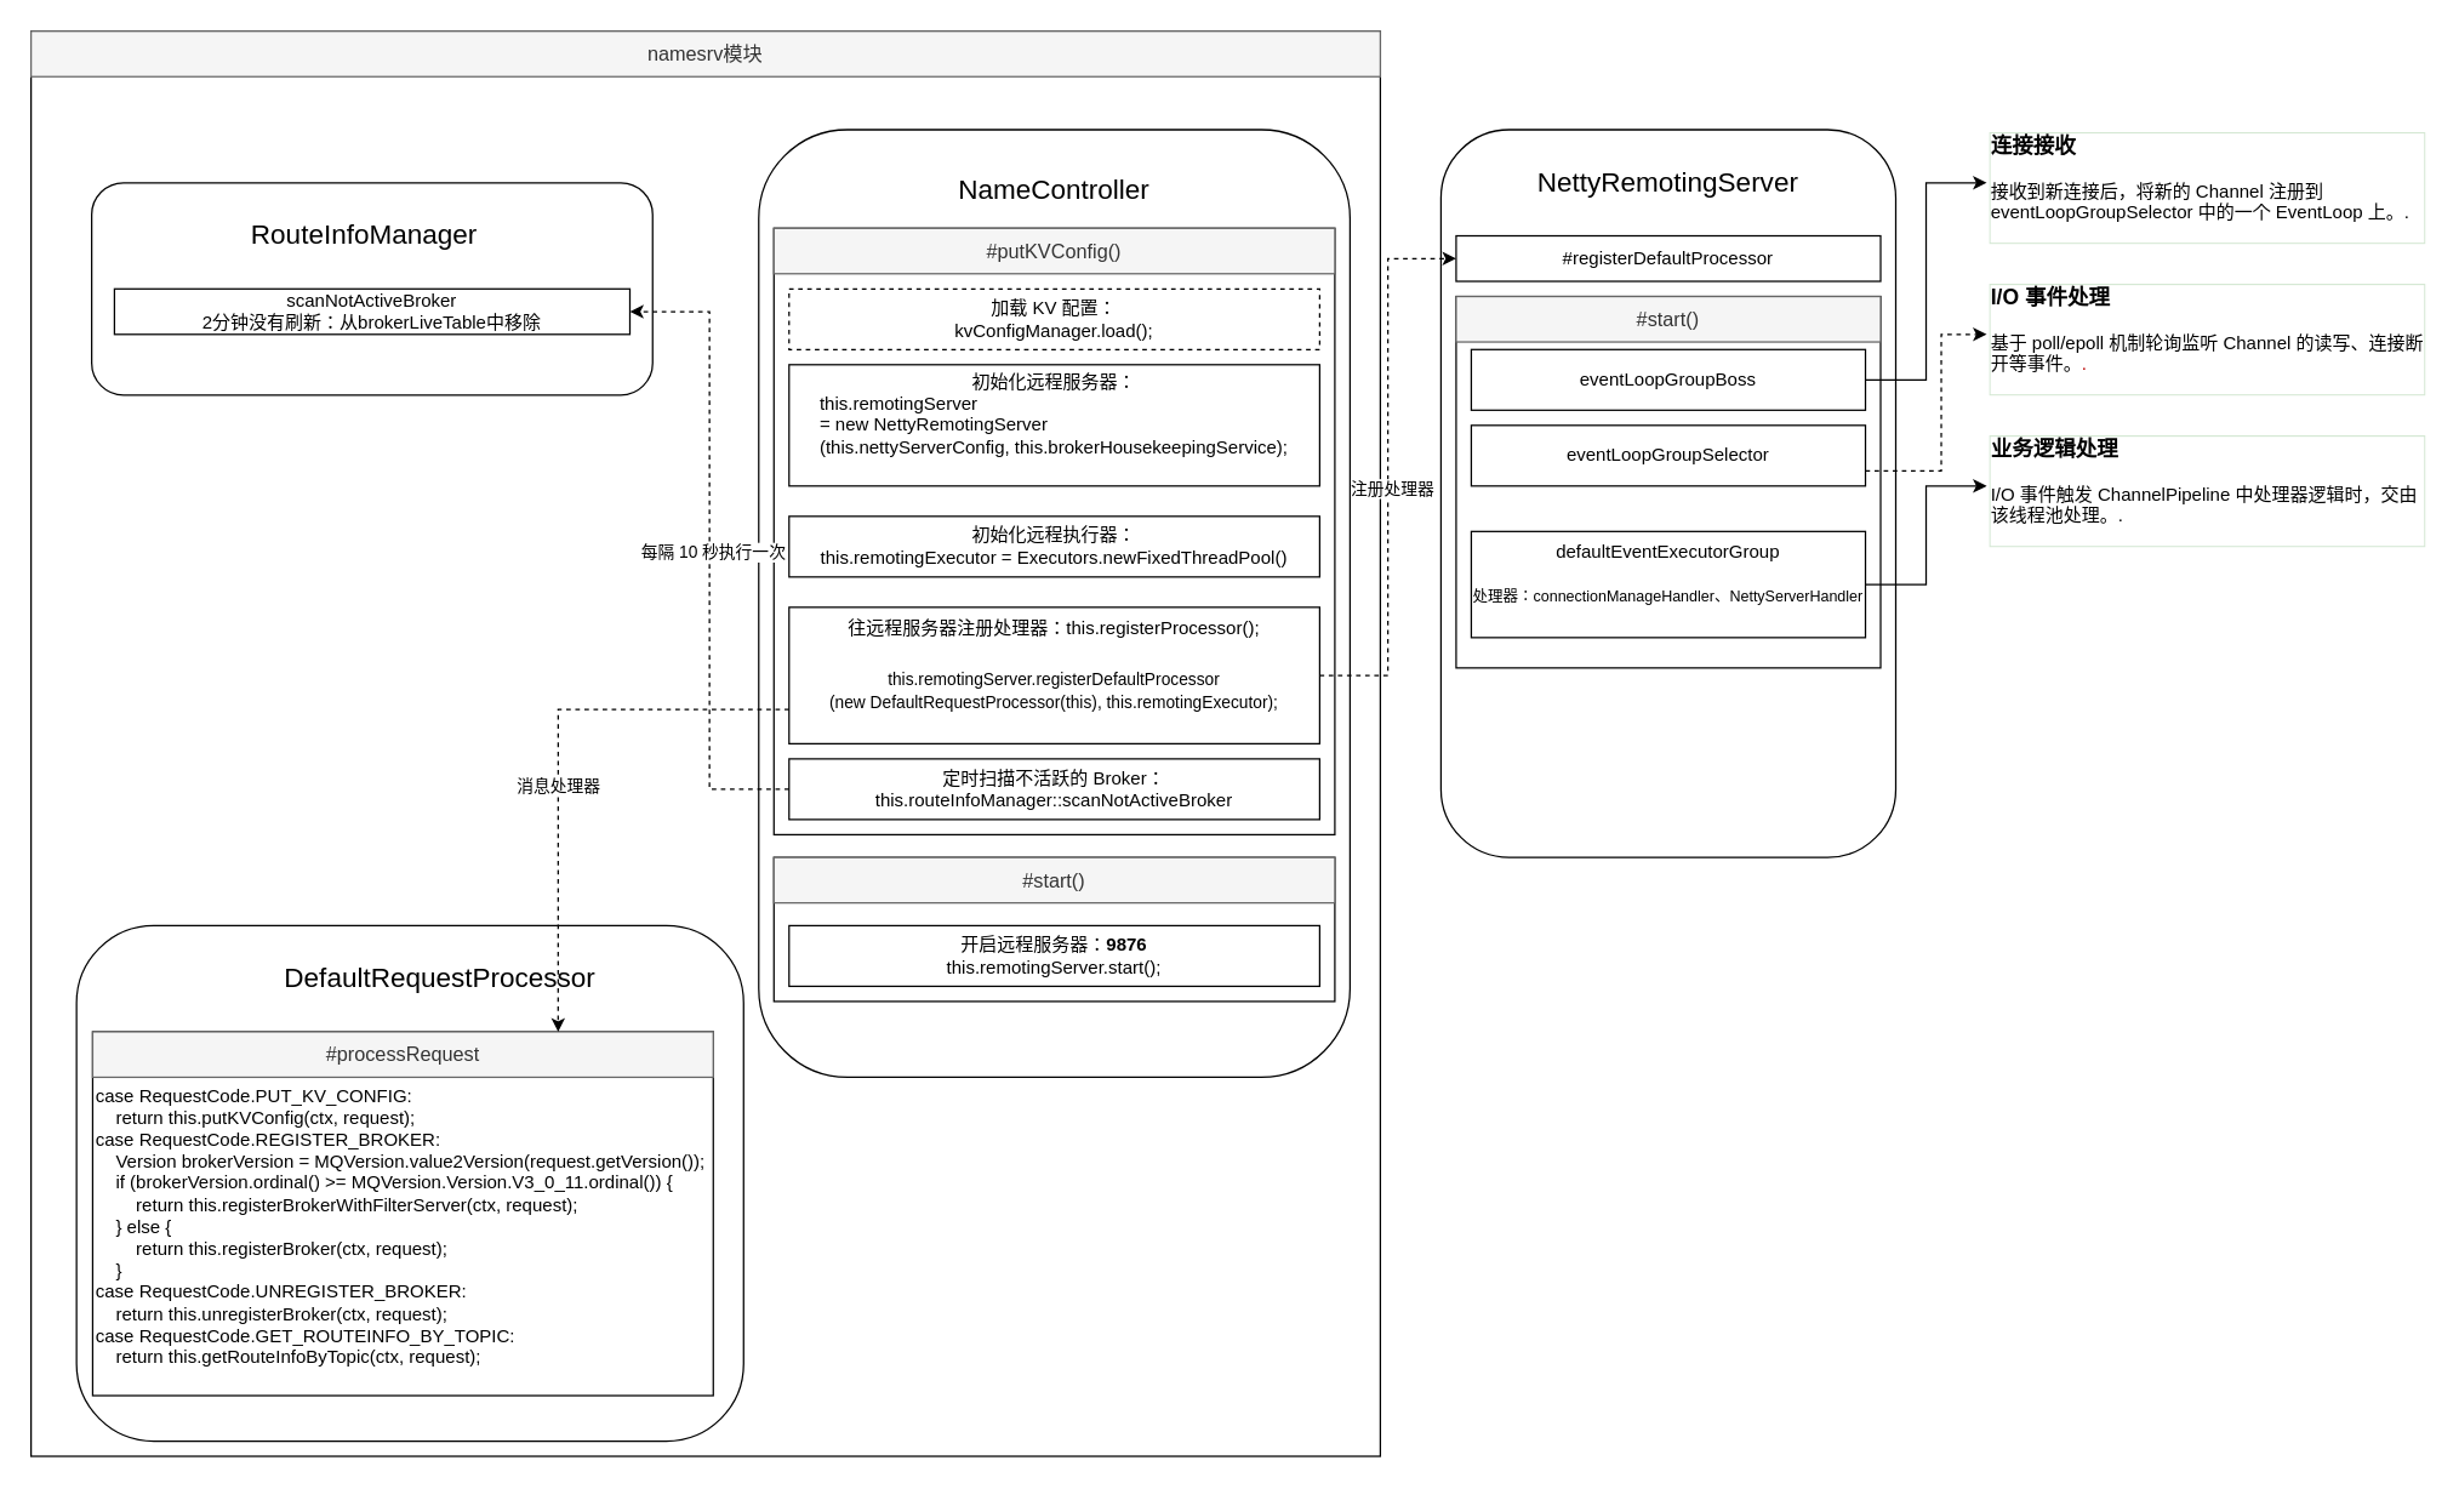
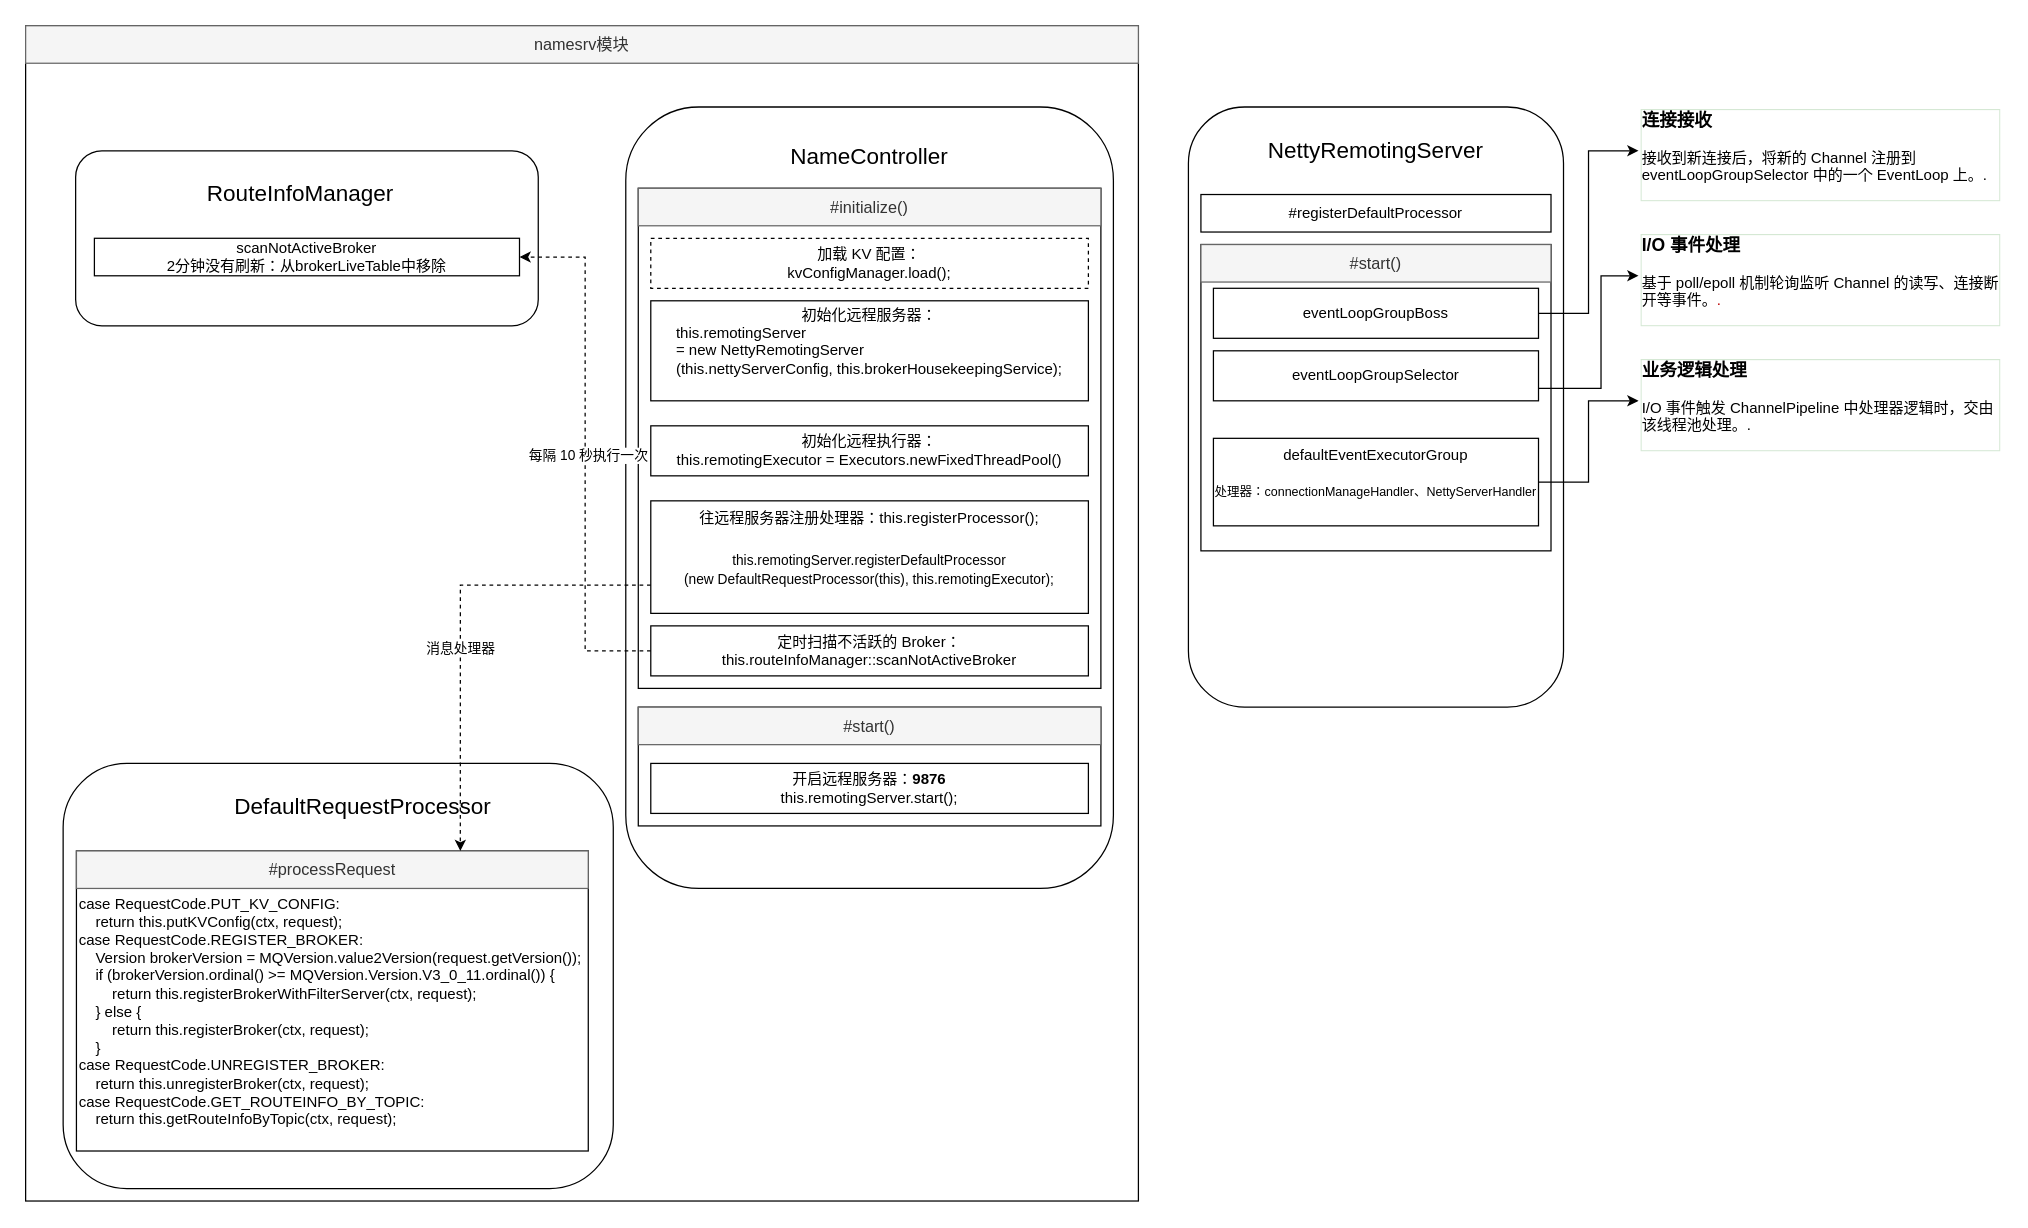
  <mxCell id="0" />
  <mxCell id="1" parent="0" />
  <mxCell id="2" value="" style="rounded=0;whiteSpace=wrap;html=1;" parent="1" vertex="1"><mxGeometry x="20" y="20" width="890" height="940" as="geometry" /></mxCell>
  <mxCell id="3" value="&lt;span style=&quot;font-size: 13px;&quot;&gt;namesrv模块&lt;/span&gt;" style="text;html=1;align=center;verticalAlign=middle;whiteSpace=wrap;rounded=0;labelBackgroundColor=none;textShadow=0;fillColor=#f5f5f5;fontColor=#333333;strokeColor=#666666;" parent="1" vertex="1"><mxGeometry x="20" y="20" width="890" height="30" as="geometry" /></mxCell>
  <mxCell id="4" value="" style="rounded=1;whiteSpace=wrap;html=1;" parent="1" vertex="1"><mxGeometry x="500" y="85" width="390" height="625" as="geometry" /></mxCell>
  <mxCell id="5" value="" style="rounded=0;whiteSpace=wrap;html=1;" parent="1" vertex="1"><mxGeometry x="510" y="150" width="370" height="400" as="geometry" /></mxCell>
  <mxCell id="6" value="加载 KV 配置：&lt;div&gt;kvConfigManager.load();&lt;/div&gt;" style="rounded=0;whiteSpace=wrap;html=1;dashed=1;" parent="1" vertex="1"><mxGeometry x="520" y="190" width="350" height="40" as="geometry" /></mxCell>
  <mxCell id="7" value="&lt;font style=&quot;&quot;&gt;&lt;span style=&quot;font-size: 18px;&quot;&gt;NameController&lt;/span&gt;&lt;br&gt;&lt;/font&gt;" style="text;html=1;align=center;verticalAlign=middle;whiteSpace=wrap;rounded=0;" parent="1" vertex="1"><mxGeometry x="590" y="110" width="210" height="30" as="geometry" /></mxCell>
  <mxCell id="8" value="&lt;div&gt;初始化远程服务器：&lt;/div&gt;&lt;div style=&quot;&quot;&gt;&lt;div style=&quot;text-align: left;&quot;&gt;this.remotingServer&lt;/div&gt;&lt;div style=&quot;&quot;&gt;&lt;div style=&quot;text-align: left;&quot;&gt;&lt;span style=&quot;background-color: transparent; color: light-dark(rgb(0, 0, 0), rgb(255, 255, 255));&quot;&gt;= new NettyRemotingServer&lt;/span&gt;&lt;/div&gt;&lt;div style=&quot;text-align: left;&quot;&gt;&lt;span style=&quot;background-color: transparent; color: light-dark(rgb(0, 0, 0), rgb(255, 255, 255));&quot;&gt;(this.nettyServerConfig, this.brokerHousekeepingService);&lt;/span&gt;&lt;/div&gt;&lt;/div&gt;&lt;/div&gt;&lt;div&gt;&lt;span style=&quot;background-color: transparent; color: light-dark(rgb(0, 0, 0), rgb(255, 255, 255));&quot;&gt;&lt;br&gt;&lt;/span&gt;&lt;/div&gt;" style="rounded=0;whiteSpace=wrap;html=1;" parent="1" vertex="1"><mxGeometry x="520" y="240" width="350" height="80" as="geometry" /></mxCell>
  <mxCell id="9" value="&lt;div&gt;初始化远程执行器：&lt;br&gt;this.remotingExecutor =&amp;nbsp;Executors.newFixedThreadPool()&lt;/div&gt;" style="rounded=0;whiteSpace=wrap;html=1;" parent="1" vertex="1"><mxGeometry x="520" y="340" width="350" height="40" as="geometry" /></mxCell>
  <mxCell id="10" value="&lt;span style=&quot;background-color: transparent;&quot;&gt;往远程服务器注册处理器：&lt;/span&gt;this.registerProcessor();&lt;div&gt;&lt;br&gt;&lt;/div&gt;" style="rounded=0;whiteSpace=wrap;html=1;align=center;verticalAlign=top;" parent="1" vertex="1"><mxGeometry x="520" y="400" width="350" height="90" as="geometry" /></mxCell>
  <mxCell id="11" value="" style="rounded=1;whiteSpace=wrap;html=1;" parent="1" vertex="1"><mxGeometry x="950" y="85" width="300" height="480" as="geometry" /></mxCell>
  <mxCell id="12" value="&lt;span style=&quot;font-size: 18px;&quot;&gt;NettyRemotingServer&lt;/span&gt;" style="text;html=1;align=center;verticalAlign=middle;whiteSpace=wrap;rounded=0;" parent="1" vertex="1"><mxGeometry x="1010" y="95" width="180" height="50" as="geometry" /></mxCell>
  <mxCell id="13" value="#registerDefaultProcessor" style="rounded=0;whiteSpace=wrap;html=1;align=center;" parent="1" vertex="1"><mxGeometry x="960" y="155" width="280" height="30" as="geometry" /></mxCell>
- <mxCell id="14" style="edgeStyle=orthogonalEdgeStyle;rounded=0;orthogonalLoop=1;jettySize=auto;html=1;entryX=0;entryY=0.5;entryDx=0;entryDy=0;dashed=1;" parent="1" source="10" target="13" edge="1"><mxGeometry relative="1" as="geometry" /></mxCell>
- <mxCell id="15" value="注册处理器" style="edgeLabel;html=1;align=center;verticalAlign=middle;resizable=0;points=[];" parent="14" vertex="1" connectable="0"><mxGeometry x="-0.072" y="-2" relative="1" as="geometry"><mxPoint as="offset" /></mxGeometry></mxCell>
  <mxCell id="16" value="&lt;div&gt;&lt;span style=&quot;background-color: transparent;&quot;&gt;定时扫描不活跃的 Broker：&lt;br&gt;&lt;/span&gt;this.routeInfoManager::scanNotActiveBroker&lt;/div&gt;" style="rounded=0;whiteSpace=wrap;html=1;" parent="1" vertex="1"><mxGeometry x="520" y="500" width="350" height="40" as="geometry" /></mxCell>
  <mxCell id="17" value="" style="rounded=1;whiteSpace=wrap;html=1;" parent="1" vertex="1"><mxGeometry x="60" y="120" width="370" height="140" as="geometry" /></mxCell>
  <mxCell id="18" style="edgeStyle=orthogonalEdgeStyle;rounded=0;orthogonalLoop=1;jettySize=auto;html=1;entryX=1;entryY=0.5;entryDx=0;entryDy=0;dashed=1;" parent="1" source="16" target="21" edge="1"><mxGeometry relative="1" as="geometry" /></mxCell>
  <mxCell id="19" value="每隔 10 秒执行一次" style="edgeLabel;html=1;align=center;verticalAlign=middle;resizable=0;points=[];" parent="18" vertex="1" connectable="0"><mxGeometry x="-0.005" y="-2" relative="1" as="geometry"><mxPoint as="offset" /></mxGeometry></mxCell>
  <mxCell id="20" value="&lt;span style=&quot;font-size: 18px;&quot;&gt;RouteInfoManager&lt;/span&gt;" style="text;html=1;align=center;verticalAlign=middle;whiteSpace=wrap;rounded=0;" parent="1" vertex="1"><mxGeometry x="120" y="130" width="240" height="50" as="geometry" /></mxCell>
  <mxCell id="21" value="scanNotActiveBroker&lt;br&gt;2分钟没有刷新：从brokerLiveTable中移除" style="rounded=0;whiteSpace=wrap;html=1;align=center;" parent="1" vertex="1"><mxGeometry x="75" y="190" width="340" height="30" as="geometry" /></mxCell>
- <mxCell id="22" value="&lt;span style=&quot;font-size: 13px;&quot;&gt;#putKVConfig()&lt;/span&gt;" style="text;html=1;align=center;verticalAlign=middle;whiteSpace=wrap;rounded=0;labelBackgroundColor=none;textShadow=0;fillColor=#f5f5f5;fontColor=#333333;strokeColor=#666666;" parent="1" vertex="1"><mxGeometry x="510" y="150" width="370" height="30" as="geometry" /></mxCell>
+ <mxCell id="22" value="&lt;span style=&quot;font-size: 13px;&quot;&gt;#initialize()&lt;/span&gt;" style="text;html=1;align=center;verticalAlign=middle;whiteSpace=wrap;rounded=0;labelBackgroundColor=none;textShadow=0;fillColor=#f5f5f5;fontColor=#333333;strokeColor=#666666;" parent="1" vertex="1"><mxGeometry x="510" y="150" width="370" height="30" as="geometry" /></mxCell>
  <mxCell id="23" value="" style="rounded=0;whiteSpace=wrap;html=1;" parent="1" vertex="1"><mxGeometry x="510" y="565" width="370" height="95" as="geometry" /></mxCell>
  <mxCell id="24" value="&lt;span style=&quot;font-size: 13px;&quot;&gt;#start()&lt;/span&gt;" style="text;html=1;align=center;verticalAlign=middle;whiteSpace=wrap;rounded=0;labelBackgroundColor=none;textShadow=0;fillColor=#f5f5f5;fontColor=#333333;strokeColor=#666666;" parent="1" vertex="1"><mxGeometry x="510" y="565" width="370" height="30" as="geometry" /></mxCell>
  <mxCell id="25" value="开启远程服务器：&lt;b&gt;9876&lt;/b&gt;&lt;br&gt;&lt;div style=&quot;text-align: left;&quot;&gt;&lt;span style=&quot;background-color: transparent;&quot;&gt;this.remotingServer.start();&lt;/span&gt;&lt;/div&gt;" style="rounded=0;whiteSpace=wrap;html=1;" parent="1" vertex="1"><mxGeometry x="520" y="610" width="350" height="40" as="geometry" /></mxCell>
  <mxCell id="26" value="&lt;div&gt;&lt;font style=&quot;font-size: 11px;&quot;&gt;this.remotingServer.registerDefaultProcessor&lt;/font&gt;&lt;/div&gt;&lt;div&gt;&lt;font style=&quot;font-size: 11px;&quot;&gt;(new DefaultRequestProcessor(this), this.remotingExecutor);&lt;/font&gt;&lt;/div&gt;" style="text;html=1;align=center;verticalAlign=middle;whiteSpace=wrap;rounded=0;" parent="1" vertex="1"><mxGeometry x="545" y="440" width="300" height="30" as="geometry" /></mxCell>
  <mxCell id="27" value="" style="rounded=0;whiteSpace=wrap;html=1;" parent="1" vertex="1"><mxGeometry x="960" y="195" width="280" height="245" as="geometry" /></mxCell>
  <mxCell id="28" value="&lt;span style=&quot;font-size: 13px;&quot;&gt;#start()&lt;/span&gt;" style="text;html=1;align=center;verticalAlign=middle;whiteSpace=wrap;rounded=0;labelBackgroundColor=none;textShadow=0;fillColor=#f5f5f5;fontColor=#333333;strokeColor=#666666;" parent="1" vertex="1"><mxGeometry x="960" y="195" width="280" height="30" as="geometry" /></mxCell>
  <mxCell id="29" style="edgeStyle=orthogonalEdgeStyle;rounded=0;orthogonalLoop=1;jettySize=auto;html=1;entryX=0;entryY=0.5;entryDx=0;entryDy=0;" parent="1" source="30" target="31" edge="1"><mxGeometry relative="1" as="geometry" /></mxCell>
  <mxCell id="30" value="eventLoopGroupBoss" style="rounded=0;whiteSpace=wrap;html=1;" parent="1" vertex="1"><mxGeometry x="970" y="230" width="260" height="40" as="geometry" /></mxCell>
  <mxCell id="31" value="&lt;h3 style=&quot;margin-top: 0px;&quot;&gt;连接接收&lt;/h3&gt;&lt;p&gt;&lt;span style=&quot;background-color: transparent; color: light-dark(rgb(0, 0, 0), rgb(255, 255, 255));&quot;&gt;接收到新连接后，将新的 Channel 注册到 eventLoopGroupSelector 中的一个 EventLoop 上。&lt;/span&gt;&lt;span style=&quot;background-color: transparent; color: light-dark(rgb(0, 0, 0), rgb(255, 255, 255));&quot;&gt;.&lt;/span&gt;&lt;/p&gt;" style="text;html=1;whiteSpace=wrap;overflow=hidden;rounded=0;labelBorderColor=#D5E8D4;" parent="1" vertex="1"><mxGeometry x="1310" y="80" width="290" height="80" as="geometry" /></mxCell>
- <mxCell id="32" style="edgeStyle=orthogonalEdgeStyle;rounded=0;orthogonalLoop=1;jettySize=auto;html=1;entryX=0;entryY=0.5;entryDx=0;entryDy=0;dashed=1;" parent="1" source="33" target="36" edge="1"><mxGeometry relative="1" as="geometry"><mxPoint x="1290" y="270" as="targetPoint" /><Array as="points"><mxPoint x="1280" y="310" /><mxPoint x="1280" y="220" /></Array></mxGeometry></mxCell>
+ <mxCell id="32" style="edgeStyle=orthogonalEdgeStyle;rounded=0;orthogonalLoop=1;jettySize=auto;html=1;entryX=0;entryY=0.5;entryDx=0;entryDy=0;" parent="1" source="33" target="36" edge="1"><mxGeometry relative="1" as="geometry"><mxPoint x="1290" y="270" as="targetPoint" /><Array as="points"><mxPoint x="1280" y="310" /><mxPoint x="1280" y="220" /></Array></mxGeometry></mxCell>
  <mxCell id="33" value="eventLoopGroupSelector" style="rounded=0;whiteSpace=wrap;html=1;" parent="1" vertex="1"><mxGeometry x="970" y="280" width="260" height="40" as="geometry" /></mxCell>
  <mxCell id="34" style="edgeStyle=orthogonalEdgeStyle;rounded=0;orthogonalLoop=1;jettySize=auto;html=1;entryX=0;entryY=0.5;entryDx=0;entryDy=0;" parent="1" source="35" target="37" edge="1"><mxGeometry relative="1" as="geometry" /></mxCell>
  <mxCell id="35" value="defaultEventExecutorGroup&lt;br&gt;&lt;br&gt;&lt;font style=&quot;font-size: 10px;&quot;&gt;处理器：connectionManageHandler、NettyServerHandler&lt;/font&gt;" style="rounded=0;whiteSpace=wrap;html=1;verticalAlign=top;" parent="1" vertex="1"><mxGeometry x="970" y="350" width="260" height="70" as="geometry" /></mxCell>
  <mxCell id="36" value="&lt;h3 style=&quot;margin-top: 0px;&quot;&gt;I/O 事件处理&lt;/h3&gt;&lt;p&gt;&lt;span style=&quot;background-color: transparent;&quot;&gt;基于 poll/epoll 机制轮询监听 Channel 的读写、连接断开等事件。&lt;font color=&quot;rgba(0, 0, 0, 0)&quot;&gt;.&lt;/font&gt;&lt;/span&gt;&lt;/p&gt;" style="text;html=1;whiteSpace=wrap;overflow=hidden;rounded=0;labelBorderColor=#D5E8D4;" parent="1" vertex="1"><mxGeometry x="1310" y="180" width="290" height="80" as="geometry" /></mxCell>
  <mxCell id="37" value="&lt;h3 style=&quot;margin-top: 0px;&quot;&gt;业务逻辑处理&lt;/h3&gt;&lt;p&gt;&lt;span style=&quot;background-color: transparent;&quot;&gt;I/O 事件触发&amp;nbsp;&lt;/span&gt;&lt;span style=&quot;background-color: transparent;&quot;&gt;ChannelPipeline 中处理器逻辑时，交由该线程池处理&lt;/span&gt;&lt;span style=&quot;background-color: transparent; color: light-dark(rgb(0, 0, 0), rgb(255, 255, 255));&quot;&gt;。&lt;/span&gt;&lt;font style=&quot;background-color: transparent;&quot;&gt;.&lt;/font&gt;&lt;/p&gt;" style="text;html=1;whiteSpace=wrap;overflow=hidden;rounded=0;labelBorderColor=#D5E8D4;" parent="1" vertex="1"><mxGeometry x="1310" y="280" width="290" height="80" as="geometry" /></mxCell>
  <mxCell id="38" value="" style="rounded=1;whiteSpace=wrap;html=1;" vertex="1" parent="1"><mxGeometry x="50" y="610" width="440" height="340" as="geometry" /></mxCell>
  <mxCell id="39" value="&lt;div&gt;&lt;br&gt;&lt;/div&gt;&lt;div&gt;&lt;br&gt;&lt;/div&gt;&lt;div&gt;&lt;div&gt;case RequestCode.PUT_KV_CONFIG:&lt;/div&gt;&lt;div&gt;&amp;nbsp; &amp;nbsp; return this.putKVConfig(ctx, request);&lt;/div&gt;&lt;div&gt;case RequestCode.REGISTER_BROKER:&lt;/div&gt;&lt;div&gt;&amp;nbsp; &amp;nbsp; Version brokerVersion = MQVersion.value2Version(request.getVersion());&lt;/div&gt;&lt;div&gt;&amp;nbsp; &amp;nbsp; if (brokerVersion.ordinal() &amp;gt;= MQVersion.Version.V3_0_11.ordinal()) {&lt;/div&gt;&lt;div&gt;&amp;nbsp; &amp;nbsp; &amp;nbsp; &amp;nbsp; return this.registerBrokerWithFilterServer(ctx, request);&lt;/div&gt;&lt;div&gt;&amp;nbsp; &amp;nbsp; } else {&lt;/div&gt;&lt;div&gt;&amp;nbsp; &amp;nbsp; &amp;nbsp; &amp;nbsp; return this.registerBroker(ctx, request);&lt;/div&gt;&lt;div&gt;&amp;nbsp; &amp;nbsp; }&lt;/div&gt;&lt;div&gt;case RequestCode.UNREGISTER_BROKER:&lt;/div&gt;&lt;div&gt;&amp;nbsp; &amp;nbsp; return this.unregisterBroker(ctx, request);&lt;/div&gt;&lt;div&gt;case RequestCode.GET_ROUTEINFO_BY_TOPIC:&lt;/div&gt;&lt;div&gt;&amp;nbsp; &amp;nbsp; return this.getRouteInfoByTopic(ctx, request);&lt;/div&gt;&lt;/div&gt;" style="rounded=0;whiteSpace=wrap;html=1;align=left;verticalAlign=top;" vertex="1" parent="1"><mxGeometry x="60.63" y="680" width="409.37" height="240" as="geometry" /></mxCell>
  <mxCell id="40" value="&lt;font style=&quot;&quot;&gt;&lt;span style=&quot;font-size: 18px;&quot;&gt;DefaultRequestProcessor&lt;/span&gt;&lt;/font&gt;" style="text;html=1;align=center;verticalAlign=middle;whiteSpace=wrap;rounded=0;" vertex="1" parent="1"><mxGeometry x="185" y="630" width="210" height="30" as="geometry" /></mxCell>
  <mxCell id="41" value="&lt;span style=&quot;font-size: 13px;&quot;&gt;#processRequest&lt;/span&gt;" style="text;html=1;align=center;verticalAlign=middle;whiteSpace=wrap;rounded=0;labelBackgroundColor=none;textShadow=0;fillColor=#f5f5f5;fontColor=#333333;strokeColor=#666666;" vertex="1" parent="1"><mxGeometry x="60.63" y="680" width="409.37" height="30" as="geometry" /></mxCell>
  <mxCell id="42" style="edgeStyle=orthogonalEdgeStyle;rounded=0;orthogonalLoop=1;jettySize=auto;html=1;exitX=0;exitY=0.75;exitDx=0;exitDy=0;entryX=0.75;entryY=0;entryDx=0;entryDy=0;dashed=1;elbow=vertical;" edge="1" parent="1" source="10" target="41"><mxGeometry relative="1" as="geometry" /></mxCell>
  <mxCell id="43" value="消息处理器" style="edgeLabel;html=1;align=center;verticalAlign=middle;resizable=0;points=[];" vertex="1" connectable="0" parent="42"><mxGeometry x="0.105" relative="1" as="geometry"><mxPoint as="offset" /></mxGeometry></mxCell>
